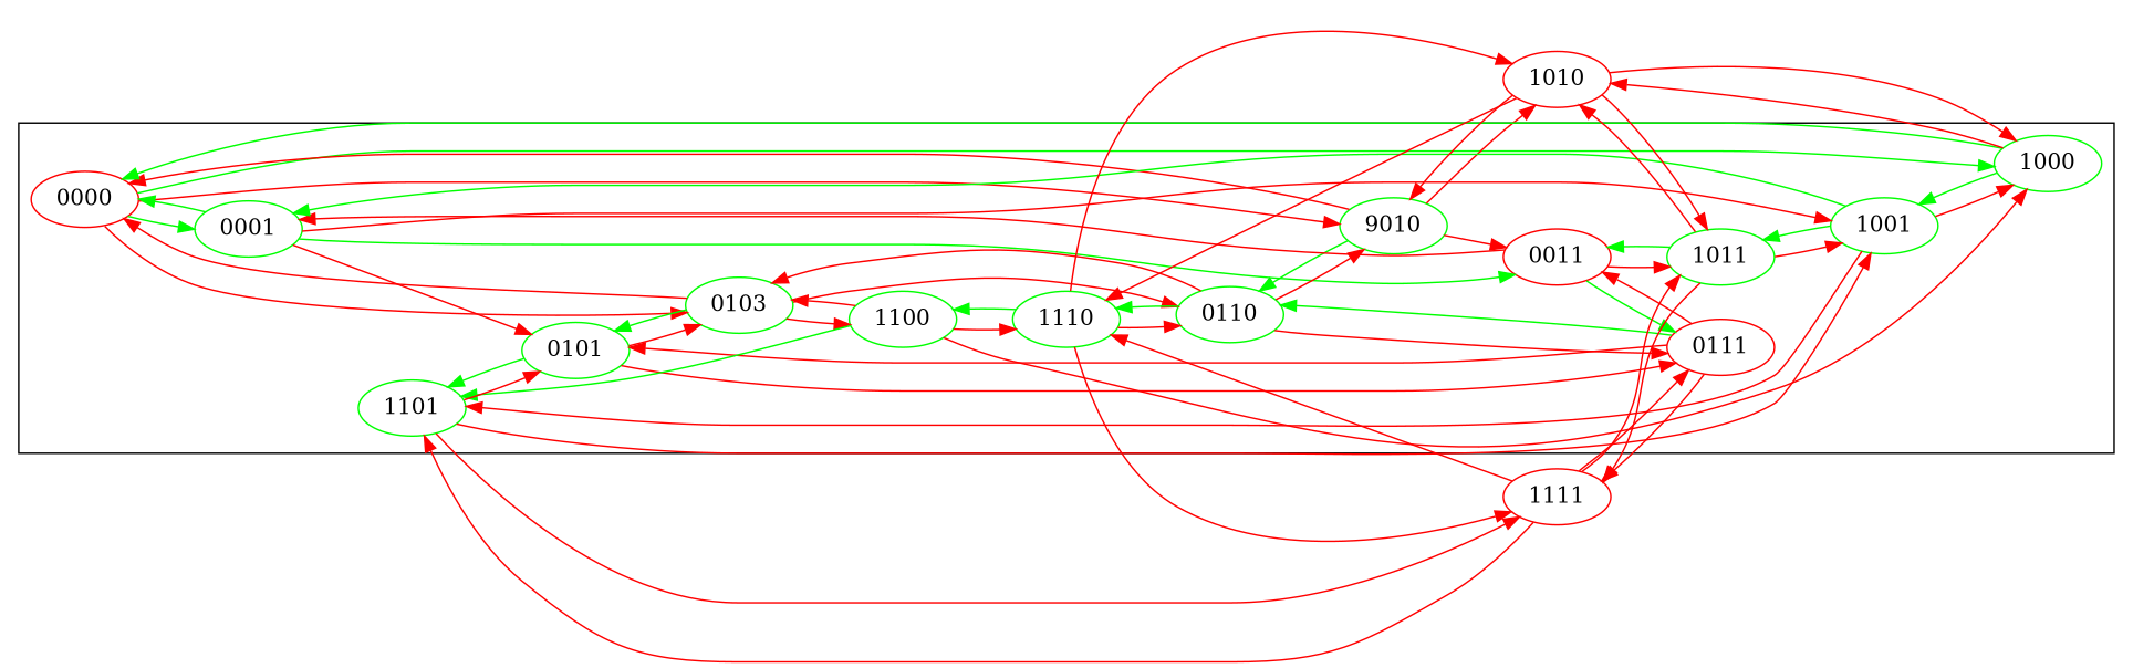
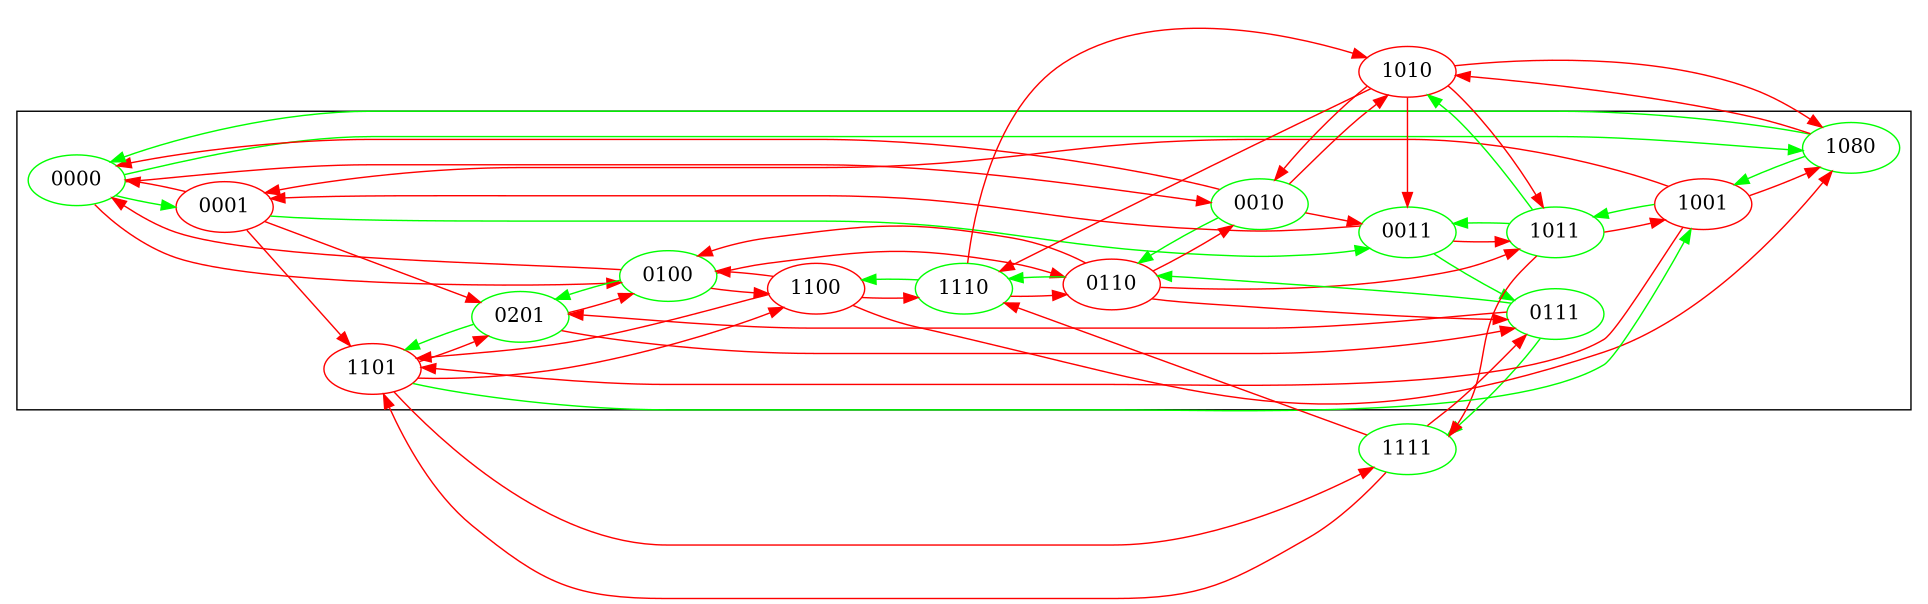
  digraph {
    rankdir=LR
    node [color=green]
    edge [color=red]
-   0000 [color=red]
-   0001
-   0010 [label=9010]
-   0011 [color=red]
-   0100 [label=0103]
-   0101
-   0110
-   0111 [color=red]
-   1000
-   1001
+   0000
+   0001 [color=red]
+   0010
+   0011
+   0100
+   0101 [label=0201]
+   0110 [color=red]
+   0111
+   1000 [label=1080]
+   1001 [color=red]
    1011
-   1100
-   1101
+   1100 [color=red]
+   1101 [color=red]
    1110
    1010 [color=red]
-   1111 [color=red]
+   1111
    subgraph cluster_1 {
      0000
      0001
      0010
      0011
      0100
      0101
      0110
      0111
      1000
      1001
      1011
      1100
      1101
      1110
    }
    0000 -> 0001 [color=green]
    0000 -> 0010
    0000 -> 0100
    0000 -> 1000 [color=green]
-   0001 -> 0000 [color=green]
+   0001 -> 0000
    0001 -> 0011 [color=green]
    0001 -> 0101
-   0001 -> 1001
+   0001 -> 1101
    0010 -> 0000
    0010 -> 0011
    0010 -> 0110 [color=green]
    0010 -> 1010
    0011 -> 0001
    0011 -> 0111 [color=green]
    0011 -> 1011
    0100 -> 0000
    0100 -> 0101 [color=green]
    0100 -> 0110
    0100 -> 1100
    0101 -> 0100
    0101 -> 0111
    0101 -> 1101 [color=green]
    0110 -> 0010
    0110 -> 0100
    0110 -> 0111
    0110 -> 1110 [color=green]
-   0111 -> 0011
+   1010 -> 0011
    0111 -> 0101
    0111 -> 0110 [color=green]
-   0111 -> 1111
+   0111 -> 1111 [color=green]
    1000 -> 0000 [color=green]
    1000 -> 1001 [color=green]
    1000 -> 1010
-   1001 -> 0001 [color=green]
+   1001 -> 0001
    1001 -> 1000
    1001 -> 1011 [color=green]
    1001 -> 1101
    1011 -> 0011 [color=green]
    1011 -> 1001
-   1011 -> 1010
+   1011 -> 1010 [color=green]
    1011 -> 1111
    1100 -> 0100
    1100 -> 1000
-   1100 -> 1101 [color=green]
+   1100 -> 1101
    1100 -> 1110
    1101 -> 0101
-   1101 -> 1001
+   1101 -> 1001 [color=green]
+   1101 -> 1100
    1101 -> 1111
    1110 -> 0110
    1110 -> 1100 [color=green]
    1110 -> 1010
-   1110 -> 1111
    1010 -> 0010
    1010 -> 1000
    1010 -> 1011
    1010 -> 1110
    1111 -> 0111
-   1111 -> 1011
+   0110 -> 1011
    1111 -> 1101
    1111 -> 1110
  }
